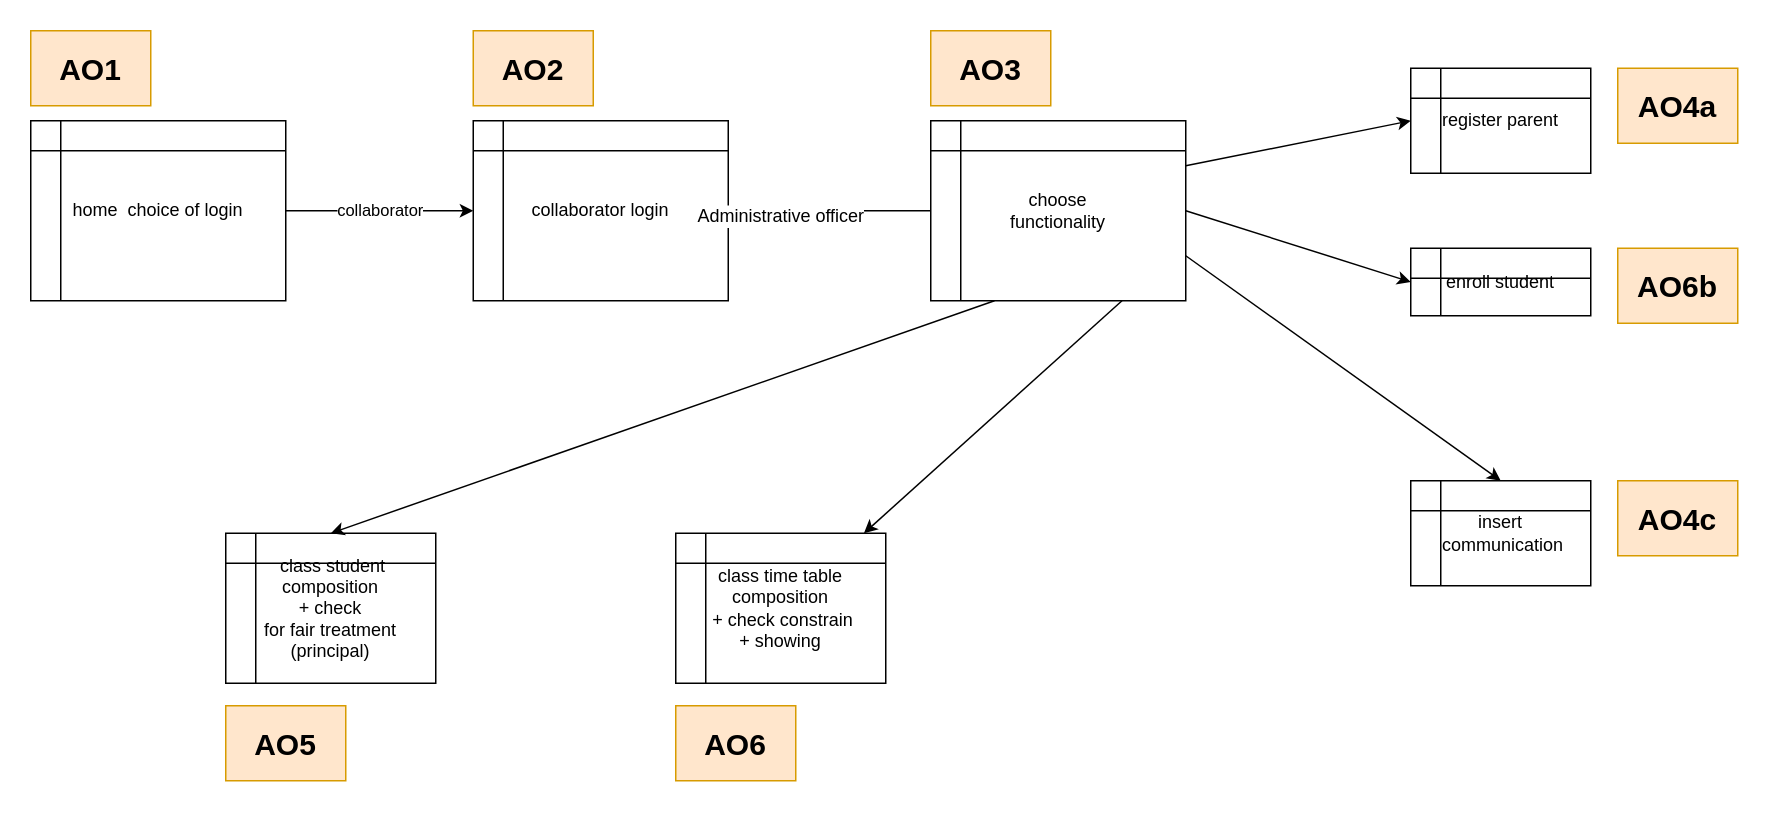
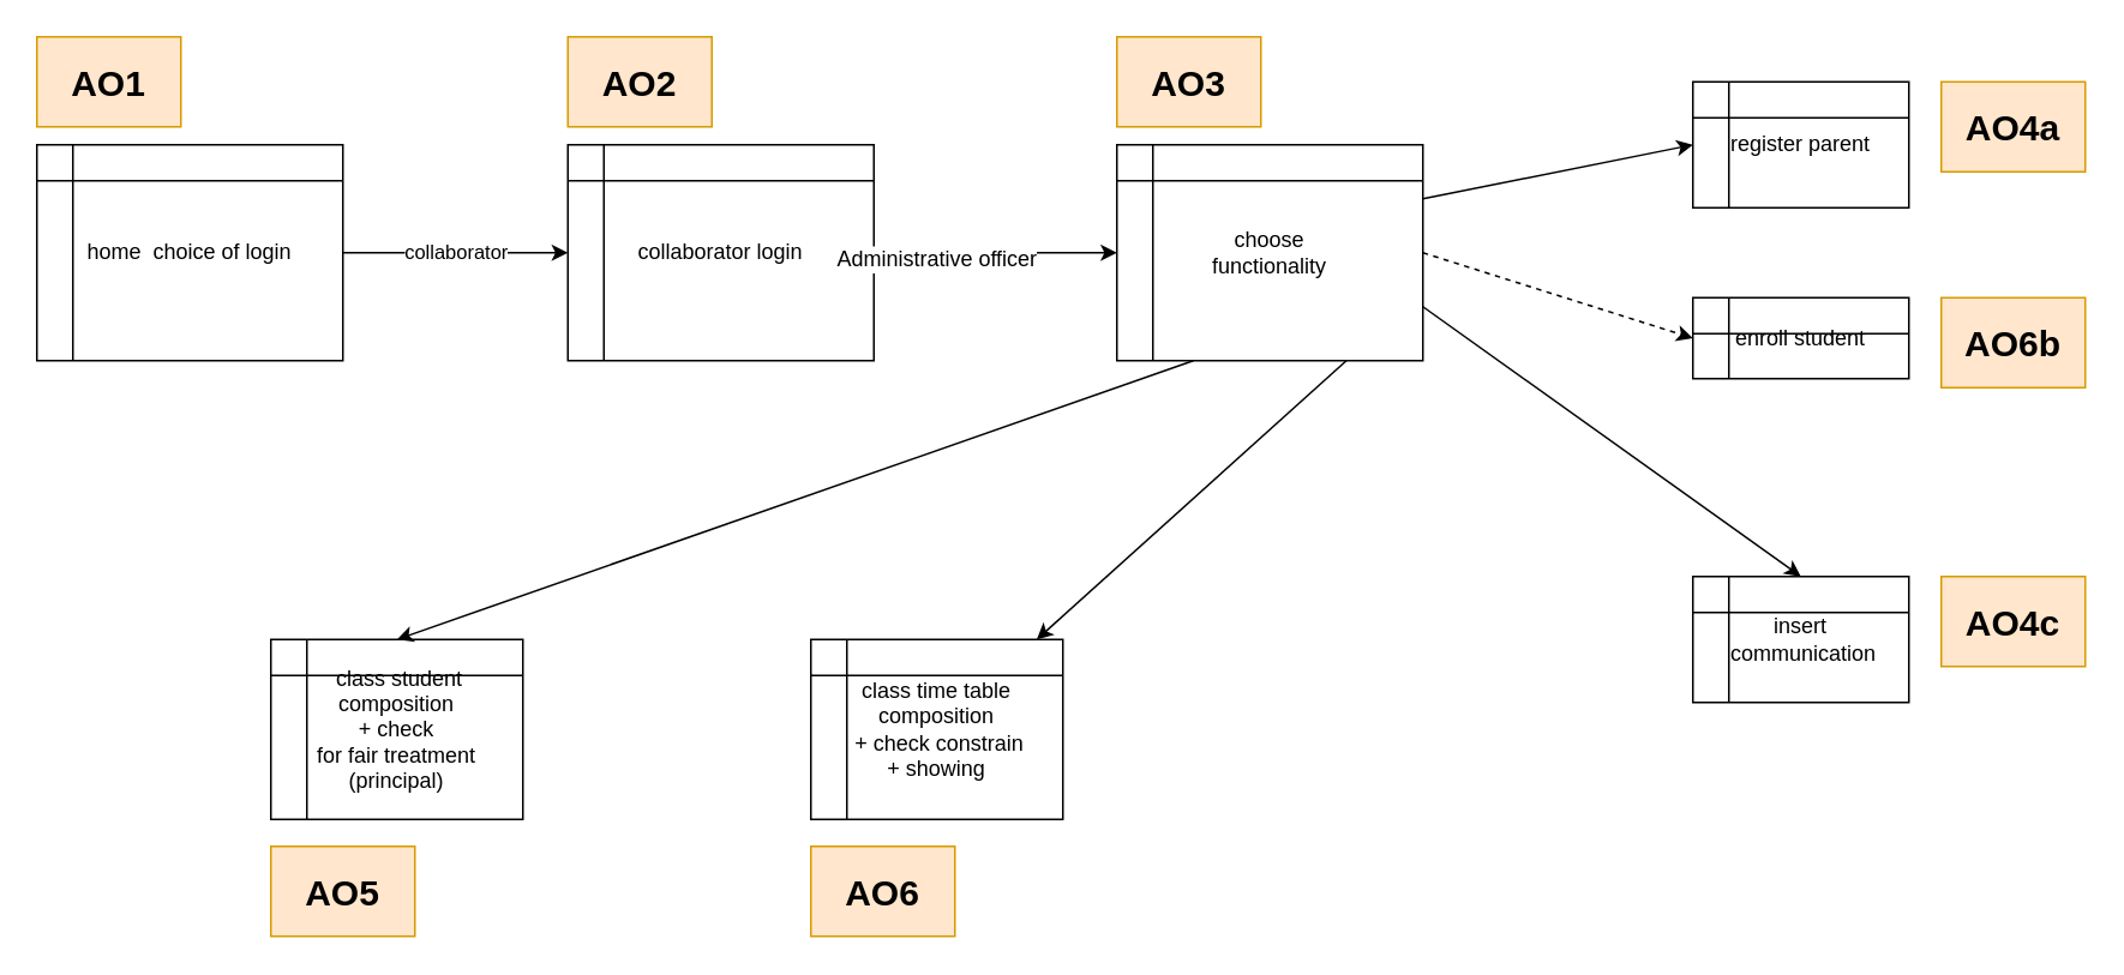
  <mxCell id="0" />
  <mxCell id="1" parent="0" />
  <mxCell id="2" value="collaborator login" style="shape=internalStorage;whiteSpace=wrap;html=1;backgroundOutline=1;" parent="1" vertex="1"><mxGeometry x="315" y="80" width="170" height="120" as="geometry" /></mxCell>
  <mxCell id="3" value="collaborator" style="endArrow=classic;html=1;exitX=1;exitY=0.5;exitDx=0;exitDy=0;" parent="1" source="4" target="2" edge="1"><mxGeometry width="50" height="50" relative="1" as="geometry"><mxPoint x="150" y="160" as="sourcePoint" /><mxPoint x="270" y="250" as="targetPoint" /></mxGeometry></mxCell>
  <mxCell id="4" value="home&amp;nbsp; choice of login" style="shape=internalStorage;whiteSpace=wrap;html=1;backgroundOutline=1;" parent="1" vertex="1"><mxGeometry x="20" y="80" width="170" height="120" as="geometry" /></mxCell>
- <mxCell id="5" value="" style="endArrow=none;html=1;entryX=0;entryY=0.5;entryDx=0;entryDy=0;exitX=1;exitY=0.5;exitDx=0;exitDy=0;" parent="1" source="2" target="7" edge="1"><mxGeometry width="50" height="50" relative="1" as="geometry"><mxPoint x="20" y="530" as="sourcePoint" /><mxPoint x="230" y="880" as="targetPoint" /><Array as="points" /></mxGeometry></mxCell>
+ <mxCell id="5" value="" style="endArrow=classic;html=1;entryX=0;entryY=0.5;entryDx=0;entryDy=0;exitX=1;exitY=0.5;exitDx=0;exitDy=0;" parent="1" source="2" target="7" edge="1"><mxGeometry width="50" height="50" relative="1" as="geometry"><mxPoint x="20" y="530" as="sourcePoint" /><mxPoint x="230" y="880" as="targetPoint" /><Array as="points" /></mxGeometry></mxCell>
  <mxCell id="6" value="Administrative officer&lt;br&gt;" style="text;html=1;resizable=0;points=[];align=center;verticalAlign=middle;labelBackgroundColor=#ffffff;" parent="5" vertex="1" connectable="0"><mxGeometry x="-0.494" y="-3" relative="1" as="geometry"><mxPoint as="offset" /></mxGeometry></mxCell>
  <mxCell id="7" value="&lt;div&gt;choose &lt;br&gt;&lt;/div&gt;&lt;div&gt;functionality&lt;br&gt;&lt;/div&gt;" style="shape=internalStorage;whiteSpace=wrap;html=1;backgroundOutline=1;" parent="1" vertex="1"><mxGeometry x="620" y="80" width="170" height="120" as="geometry" /></mxCell>
  <mxCell id="8" value="register parent" style="shape=internalStorage;whiteSpace=wrap;html=1;backgroundOutline=1;" parent="1" vertex="1"><mxGeometry x="940" y="45" width="120" height="70" as="geometry" /></mxCell>
  <mxCell id="9" value="enroll student" style="shape=internalStorage;whiteSpace=wrap;html=1;backgroundOutline=1;" parent="1" vertex="1"><mxGeometry x="940" y="165" width="120" height="45" as="geometry" /></mxCell>
  <mxCell id="10" value="" style="endArrow=classic;html=1;exitX=1;exitY=0.25;exitDx=0;exitDy=0;entryX=0;entryY=0.5;entryDx=0;entryDy=0;" parent="1" source="7" target="8" edge="1"><mxGeometry width="50" height="50" relative="1" as="geometry"><mxPoint x="20" y="1100" as="sourcePoint" /><mxPoint x="70" y="1050" as="targetPoint" /></mxGeometry></mxCell>
- <mxCell id="11" value="" style="endArrow=classic;html=1;exitX=1;exitY=0.5;exitDx=0;exitDy=0;entryX=0;entryY=0.5;entryDx=0;entryDy=0;" parent="1" source="7" target="9" edge="1"><mxGeometry width="50" height="50" relative="1" as="geometry"><mxPoint x="20" y="1100" as="sourcePoint" /><mxPoint x="70" y="1050" as="targetPoint" /></mxGeometry></mxCell>
+ <mxCell id="11" value="" style="endArrow=classic;html=1;exitX=1;exitY=0.5;exitDx=0;exitDy=0;entryX=0;entryY=0.5;entryDx=0;entryDy=0;dashed=1;" parent="1" source="7" target="9" edge="1"><mxGeometry width="50" height="50" relative="1" as="geometry"><mxPoint x="20" y="1100" as="sourcePoint" /><mxPoint x="70" y="1050" as="targetPoint" /></mxGeometry></mxCell>
  <mxCell id="12" value="&lt;div&gt;&amp;nbsp;class student&lt;/div&gt;&lt;div&gt; composition&lt;/div&gt;&lt;div&gt;+ check &lt;br&gt;&lt;/div&gt;&lt;div&gt;for fair treatment&lt;/div&gt;&lt;div&gt;(principal)&lt;br&gt;&lt;/div&gt;" style="shape=internalStorage;whiteSpace=wrap;html=1;backgroundOutline=1;" parent="1" vertex="1"><mxGeometry x="150" y="355" width="140" height="100" as="geometry" /></mxCell>
  <mxCell id="13" value="" style="endArrow=classic;html=1;exitX=0.25;exitY=1;exitDx=0;exitDy=0;entryX=0.5;entryY=0;entryDx=0;entryDy=0;" parent="1" source="7" target="12" edge="1"><mxGeometry width="50" height="50" relative="1" as="geometry"><mxPoint x="20" y="1220" as="sourcePoint" /><mxPoint x="220" y="510" as="targetPoint" /></mxGeometry></mxCell>
  <mxCell id="14" value="insert&lt;br&gt;&amp;nbsp;communication" style="shape=internalStorage;whiteSpace=wrap;html=1;backgroundOutline=1;" parent="1" vertex="1"><mxGeometry x="940" y="320" width="120" height="70" as="geometry" /></mxCell>
  <mxCell id="15" value="" style="endArrow=classic;html=1;exitX=1;exitY=0.75;exitDx=0;exitDy=0;entryX=0.5;entryY=0;entryDx=0;entryDy=0;" parent="1" source="7" target="14" edge="1"><mxGeometry width="50" height="50" relative="1" as="geometry"><mxPoint x="20" y="1220" as="sourcePoint" /><mxPoint x="70" y="1170" as="targetPoint" /></mxGeometry></mxCell>
  <mxCell id="16" value="&lt;div&gt;class time table &lt;br&gt;&lt;/div&gt;&lt;div&gt;composition&lt;br&gt;&lt;/div&gt;&lt;div&gt;&amp;nbsp; + check constrain&amp;nbsp; &lt;br&gt;&lt;/div&gt;&lt;div&gt;+ showing&lt;/div&gt;" style="shape=internalStorage;whiteSpace=wrap;html=1;backgroundOutline=1;" parent="1" vertex="1"><mxGeometry x="450" y="355" width="140" height="100" as="geometry" /></mxCell>
  <mxCell id="17" value="" style="endArrow=classic;html=1;exitX=0.75;exitY=1;exitDx=0;exitDy=0;" parent="1" source="7" target="16" edge="1"><mxGeometry width="50" height="50" relative="1" as="geometry"><mxPoint x="410" y="920" as="sourcePoint" /><mxPoint x="510" y="1000" as="targetPoint" /></mxGeometry></mxCell>
  <mxCell id="18" value="AO4a" style="text;html=1;strokeColor=#d79b00;fillColor=#ffe6cc;align=center;verticalAlign=middle;whiteSpace=wrap;rounded=0;fontSize=20;fontStyle=1" vertex="1" parent="1"><mxGeometry x="1078" y="45" width="80" height="50" as="geometry" /></mxCell>
  <mxCell id="19" value="AO2" style="text;html=1;strokeColor=#d79b00;fillColor=#ffe6cc;align=center;verticalAlign=middle;whiteSpace=wrap;rounded=0;fontSize=20;fontStyle=1" vertex="1" parent="1"><mxGeometry x="315" y="20" width="80" height="50" as="geometry" /></mxCell>
  <mxCell id="20" value="AO3" style="text;html=1;strokeColor=#d79b00;fillColor=#ffe6cc;align=center;verticalAlign=middle;whiteSpace=wrap;rounded=0;fontSize=20;fontStyle=1" vertex="1" parent="1"><mxGeometry x="620" y="20" width="80" height="50" as="geometry" /></mxCell>
  <mxCell id="21" value="AO1" style="text;html=1;strokeColor=#d79b00;fillColor=#ffe6cc;align=center;verticalAlign=middle;whiteSpace=wrap;rounded=0;fontSize=20;fontStyle=1" vertex="1" parent="1"><mxGeometry x="20" y="20" width="80" height="50" as="geometry" /></mxCell>
  <mxCell id="22" value="AO6b" style="text;html=1;strokeColor=#d79b00;fillColor=#ffe6cc;align=center;verticalAlign=middle;whiteSpace=wrap;rounded=0;fontSize=20;fontStyle=1" vertex="1" parent="1"><mxGeometry x="1078" y="165" width="80" height="50" as="geometry" /></mxCell>
  <mxCell id="23" value="AO4c" style="text;html=1;strokeColor=#d79b00;fillColor=#ffe6cc;align=center;verticalAlign=middle;whiteSpace=wrap;rounded=0;fontSize=20;fontStyle=1" vertex="1" parent="1"><mxGeometry x="1078" y="320" width="80" height="50" as="geometry" /></mxCell>
  <mxCell id="24" value="AO5" style="text;html=1;strokeColor=#d79b00;fillColor=#ffe6cc;align=center;verticalAlign=middle;whiteSpace=wrap;rounded=0;fontSize=20;fontStyle=1" vertex="1" parent="1"><mxGeometry x="150" y="470" width="80" height="50" as="geometry" /></mxCell>
  <mxCell id="25" value="AO6" style="text;html=1;strokeColor=#d79b00;fillColor=#ffe6cc;align=center;verticalAlign=middle;whiteSpace=wrap;rounded=0;fontSize=20;fontStyle=1" vertex="1" parent="1"><mxGeometry x="450" y="470" width="80" height="50" as="geometry" /></mxCell>
